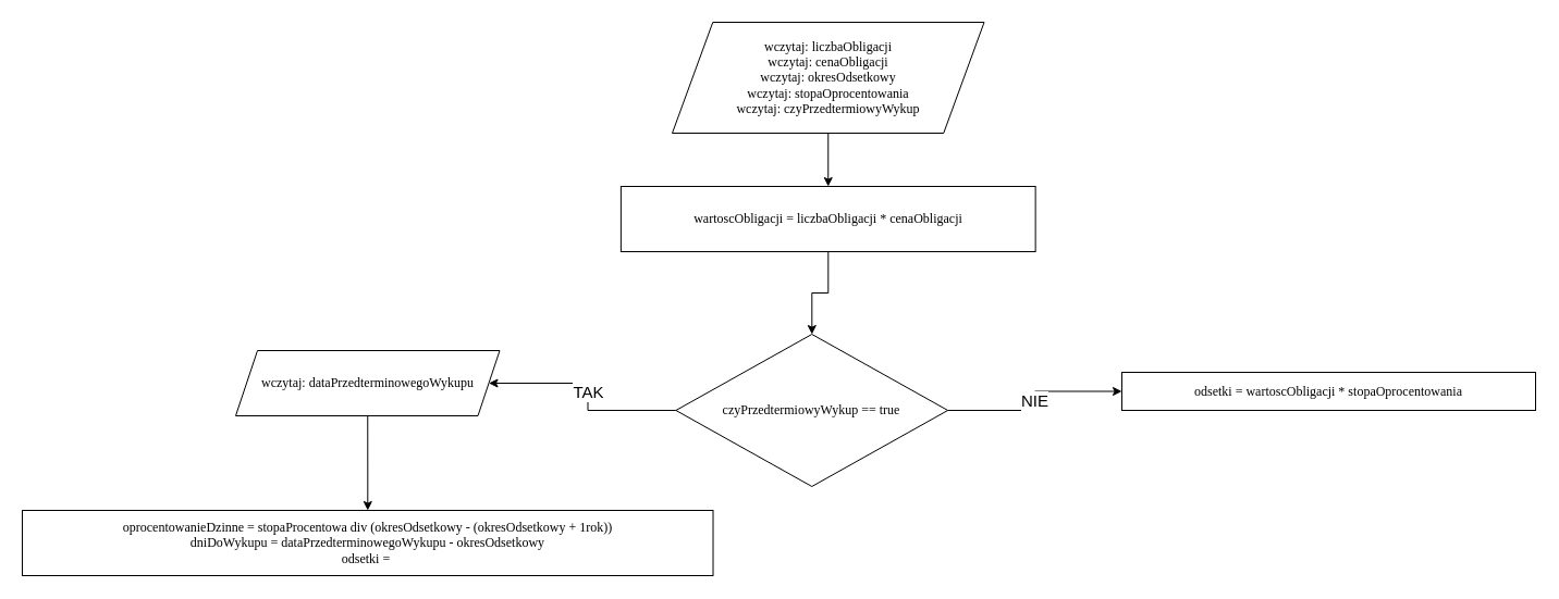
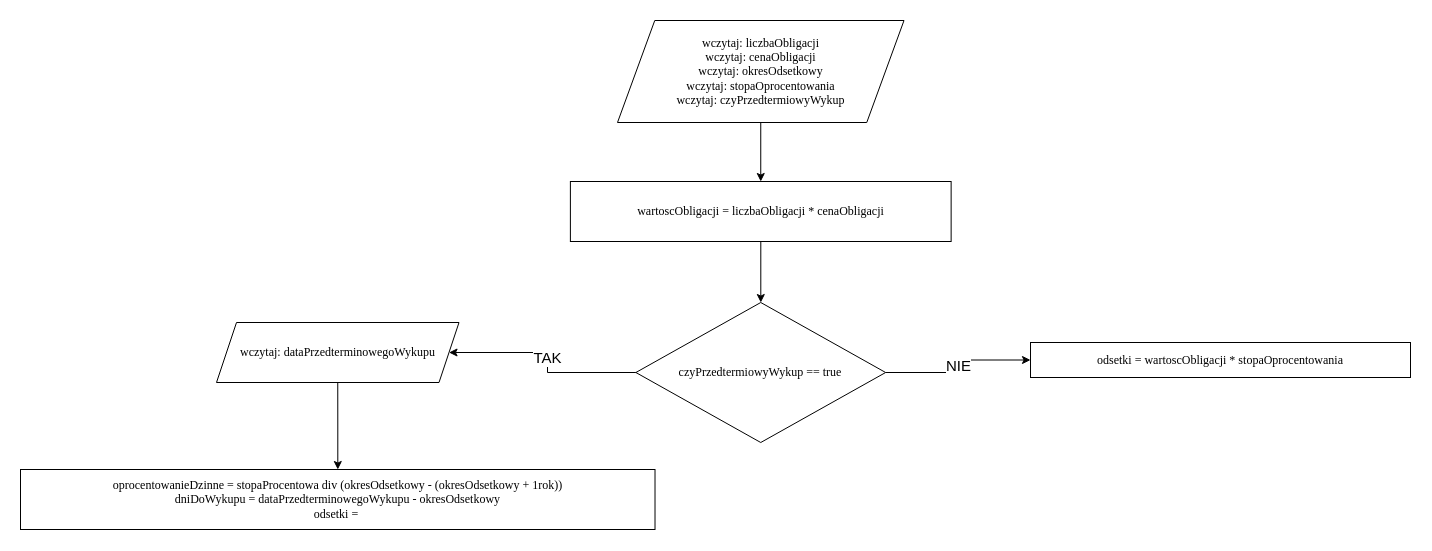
  <mxCell id="0" />
  <mxCell id="1" parent="0" />
  <mxCell id="2" value="" style="edgeStyle=orthogonalEdgeStyle;rounded=0;orthogonalLoop=1;jettySize=auto;html=1;" edge="1" parent="1" source="3" target="12"><mxGeometry relative="1" as="geometry" /></mxCell>
  <mxCell id="3" value="wczytaj: liczbaObligacji&lt;br style=&quot;font-size: 12px;&quot;&gt;&lt;span style=&quot;font-size: 12px;&quot;&gt;wczytaj: cenaObligacji&lt;/span&gt;&lt;br style=&quot;font-size: 12px;&quot;&gt;&lt;span style=&quot;font-size: 12px;&quot;&gt;wczytaj: okresOdsetkowy&lt;/span&gt;&lt;br style=&quot;font-size: 12px;&quot;&gt;&lt;span style=&quot;font-size: 12px;&quot;&gt;wczytaj: stopaOprocentowania&lt;/span&gt;&lt;br style=&quot;font-size: 12px;&quot;&gt;&lt;span style=&quot;font-size: 12px;&quot;&gt;wczytaj: czyPrzedtermiowyWykup&lt;/span&gt;" style="shape=parallelogram;html=1;strokeWidth=1;perimeter=parallelogramPerimeter;whiteSpace=wrap;rounded=0;arcSize=12;size=0.13;hachureGap=4;fontFamily=Lucida Console;fontSize=12;glass=0;shadow=0;labelBackgroundColor=none;align=center;" vertex="1" parent="1"><mxGeometry x="617" y="20" width="286.5" height="102" as="geometry" /></mxCell>
  <mxCell id="4" value="NIE" style="edgeStyle=orthogonalEdgeStyle;rounded=0;orthogonalLoop=1;jettySize=auto;html=1;fontSize=15;" edge="1" parent="1" source="6" target="8"><mxGeometry relative="1" as="geometry" /></mxCell>
  <mxCell id="5" value="TAK" style="edgeStyle=orthogonalEdgeStyle;rounded=0;orthogonalLoop=1;jettySize=auto;html=1;fontSize=15;" edge="1" parent="1" source="6" target="10"><mxGeometry relative="1" as="geometry" /></mxCell>
- <mxCell id="6" value="czyPrzedtermiowyWykup&amp;nbsp;== true" style="rhombus;whiteSpace=wrap;html=1;fontFamily=Lucida Console;strokeWidth=1;rounded=0;arcSize=12;hachureGap=4;glass=0;shadow=0;labelBackgroundColor=none;" vertex="1" parent="1"><mxGeometry x="620.38" y="307" width="249.75" height="140" as="geometry" /></mxCell>
+ <mxCell id="6" value="czyPrzedtermiowyWykup&amp;nbsp;== true" style="rhombus;whiteSpace=wrap;html=1;fontFamily=Lucida Console;strokeWidth=1;rounded=0;arcSize=12;hachureGap=4;glass=0;shadow=0;labelBackgroundColor=none;" vertex="1" parent="1"><mxGeometry x="635.38" y="302" width="249.75" height="140" as="geometry" /></mxCell>
  <mxCell id="7" value="oprocentowanieDzinne = stopaProcentowa div (okresOdsetkowy - (okresOdsetkowy + 1rok))&lt;br&gt;dniDoWykupu = dataPrzedterminowegoWykupu - okresOdsetkowy&lt;br&gt;odsetki =&amp;nbsp;" style="whiteSpace=wrap;html=1;fontFamily=Lucida Console;strokeWidth=1;rounded=0;arcSize=12;hachureGap=4;glass=0;shadow=0;labelBackgroundColor=none;" vertex="1" parent="1"><mxGeometry x="20" y="469" width="634.51" height="60" as="geometry" /></mxCell>
  <mxCell id="8" value="odsetki = wartoscObligacji * stopaOprocentowania" style="whiteSpace=wrap;html=1;fontFamily=Lucida Console;strokeWidth=1;rounded=0;arcSize=12;hachureGap=4;glass=0;shadow=0;labelBackgroundColor=none;" vertex="1" parent="1"><mxGeometry x="1030.01" y="342" width="379.99" height="35" as="geometry" /></mxCell>
  <mxCell id="9" style="edgeStyle=orthogonalEdgeStyle;rounded=0;orthogonalLoop=1;jettySize=auto;html=1;exitX=0.5;exitY=1;exitDx=0;exitDy=0;" edge="1" parent="1" source="10" target="7"><mxGeometry relative="1" as="geometry" /></mxCell>
  <mxCell id="10" value="wczytaj: dataPrzedterminowegoWykupu" style="shape=parallelogram;perimeter=parallelogramPerimeter;whiteSpace=wrap;html=1;fixedSize=1;fontFamily=Lucida Console;strokeWidth=1;rounded=0;arcSize=12;hachureGap=4;glass=0;shadow=0;labelBackgroundColor=none;" vertex="1" parent="1"><mxGeometry x="216" y="322" width="242.51" height="60" as="geometry" /></mxCell>
  <mxCell id="11" style="edgeStyle=orthogonalEdgeStyle;rounded=0;orthogonalLoop=1;jettySize=auto;html=1;" edge="1" parent="1" source="12" target="6"><mxGeometry relative="1" as="geometry" /></mxCell>
- <mxCell id="12" value="wartoscObligacji = liczbaObligacji * cenaObligacji" style="whiteSpace=wrap;html=1;fontFamily=Lucida Console;strokeWidth=1;rounded=0;arcSize=12;hachureGap=4;glass=0;shadow=0;labelBackgroundColor=none;" vertex="1" parent="1"><mxGeometry x="569.89" y="171" width="380.74" height="60" as="geometry" /></mxCell>
+ <mxCell id="12" value="wartoscObligacji = liczbaObligacji * cenaObligacji" style="whiteSpace=wrap;html=1;fontFamily=Lucida Console;strokeWidth=1;rounded=0;arcSize=12;hachureGap=4;glass=0;shadow=0;labelBackgroundColor=none;" vertex="1" parent="1"><mxGeometry x="569.89" y="181" width="380.74" height="60" as="geometry" /></mxCell>
